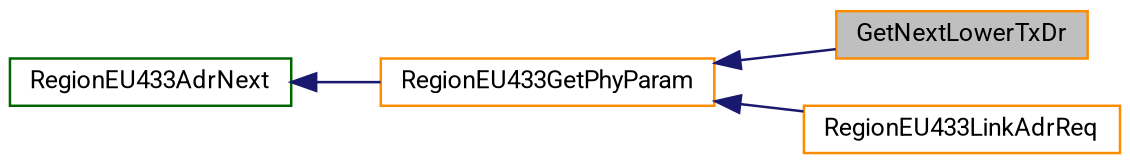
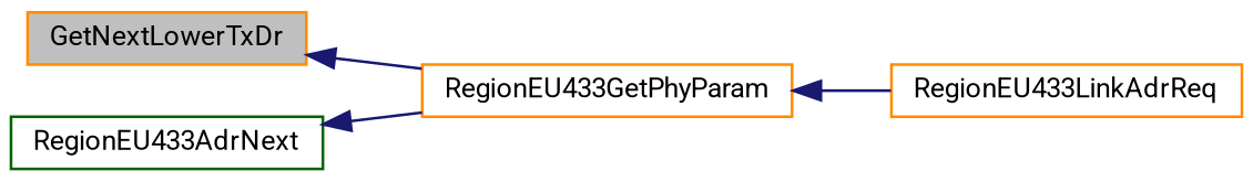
  digraph {
    fontname=Roboto
    rankdir=LR
    node [color=darkorange fillcolor=white fontname=Roboto fontsize=10 shape=record style=filled]
    edge [color=midnightblue dir=back fontname=Roboto fontsize=10 labelfontname=Helvetica labelfontsize=10 style=solid]
    n1 [fillcolor=grey75 fontcolor=black height=0.2 label=GetNextLowerTxDr width=0.4]
    n2 [height=0.2 label=RegionEU433GetPhyParam width=0.4]
    n3 [height=0.2 label=RegionEU433LinkAdrReq width=0.4]
    n4 [color=darkgreen height=0.2 label=RegionEU433AdrNext width=0.4]
-   n2 -> n1
+   n1 -> n2
    n2 -> n3
    n4 -> n2
  }
